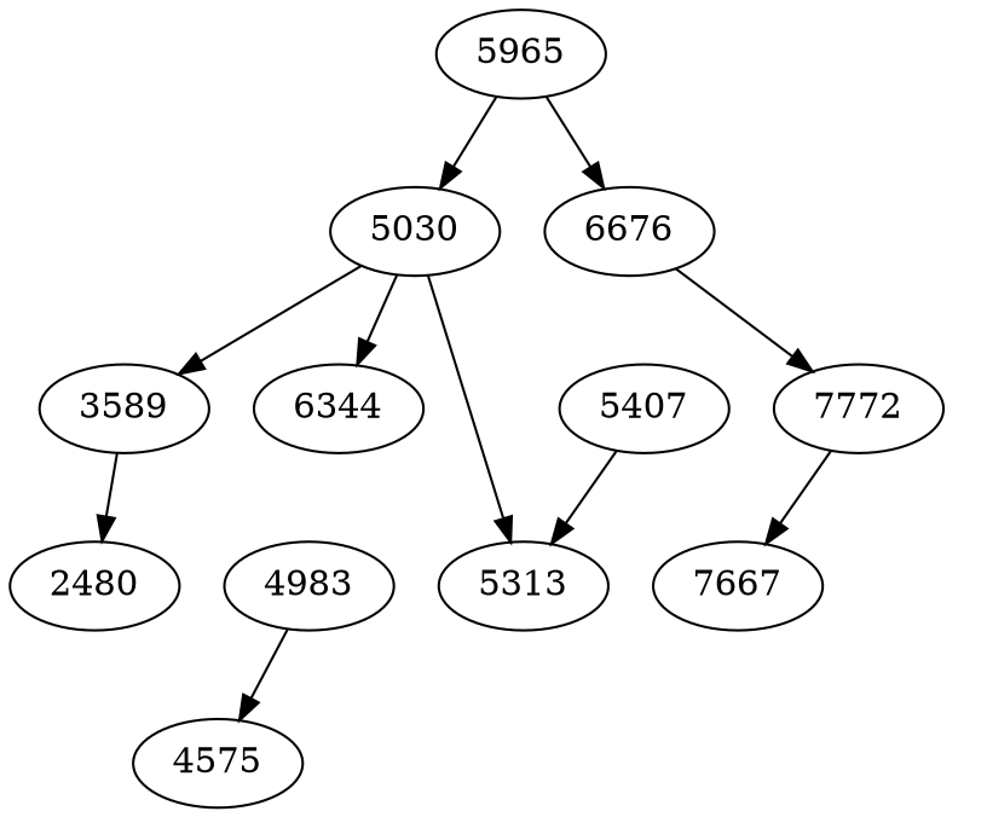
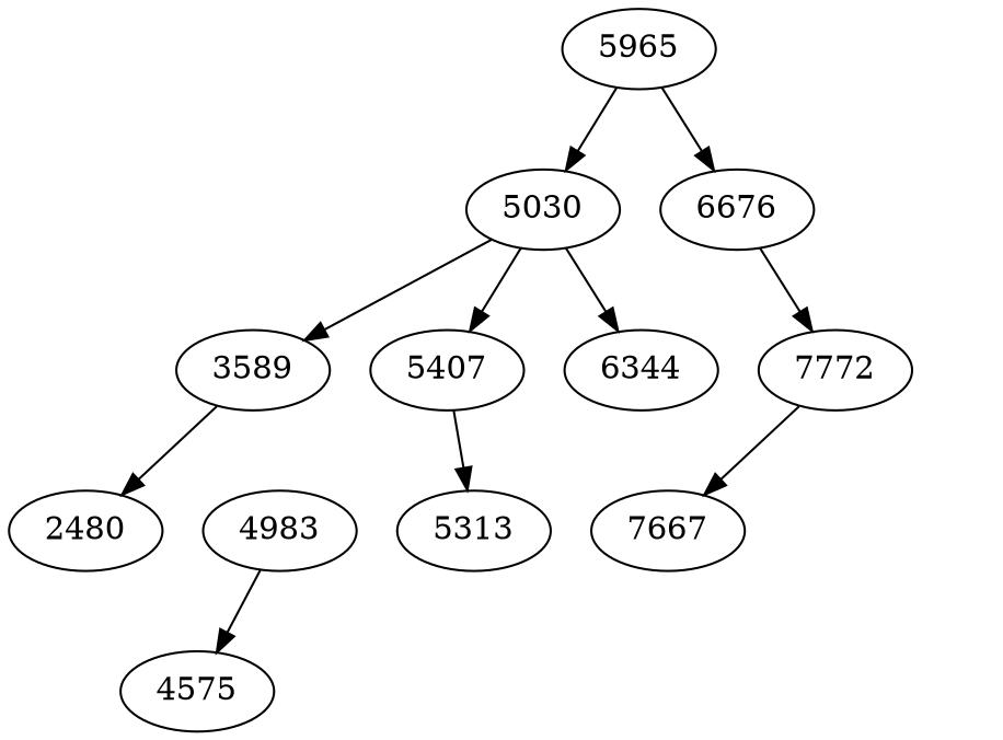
  digraph {
    x4 [style=invis width=.1]
    4575
    2480
    4983
    x3 [style=invis width=.1]
    5313
    3589
    5407
    7667
    6344
    7772
    5030
    6676
    5965
    x1 [style=invis width=.1]
    x2 [style=invis width=.1]
    subgraph sub_1 {
      rank=same
      x4
      4575
    }
    subgraph sub_2 {
      rank=same
      2480
      4983
    }
    subgraph sub_3 {
      rank=same
      x3
      5313
    }
    subgraph sub_4 {
      rank=same
      3589
      5407
    }
    subgraph sub_5 {
      rank=same
      x3
      7667
    }
    subgraph sub_6 {
      rank=same
      6344
      7772
    }
    subgraph sub_7 {
      rank=same
      5030
      6676
    }
    4575 -> x4 [style=invis]
    2480 -> 4983 [style=invis]
    4983 -> x4 [style=invis]
    4983 -> 4575
    5313 -> x3 [style=invis]
    3589 -> 2480
    3589 -> 5407 [style=invis]
    5407 -> x3 [style=invis]
    5407 -> 5313
    7667 -> x3 [style=invis]
    6344 -> 7772 [style=invis]
    7772 -> x3 [style=invis]
    7772 -> 7667
    5030 -> 3589
-   5030 -> 5313
+   5030 -> 5407
    5030 -> 6344
    5030 -> 6676 [style=invis]
    6676 -> 7772
    5965 -> 5030
    5965 -> 6676
  }
